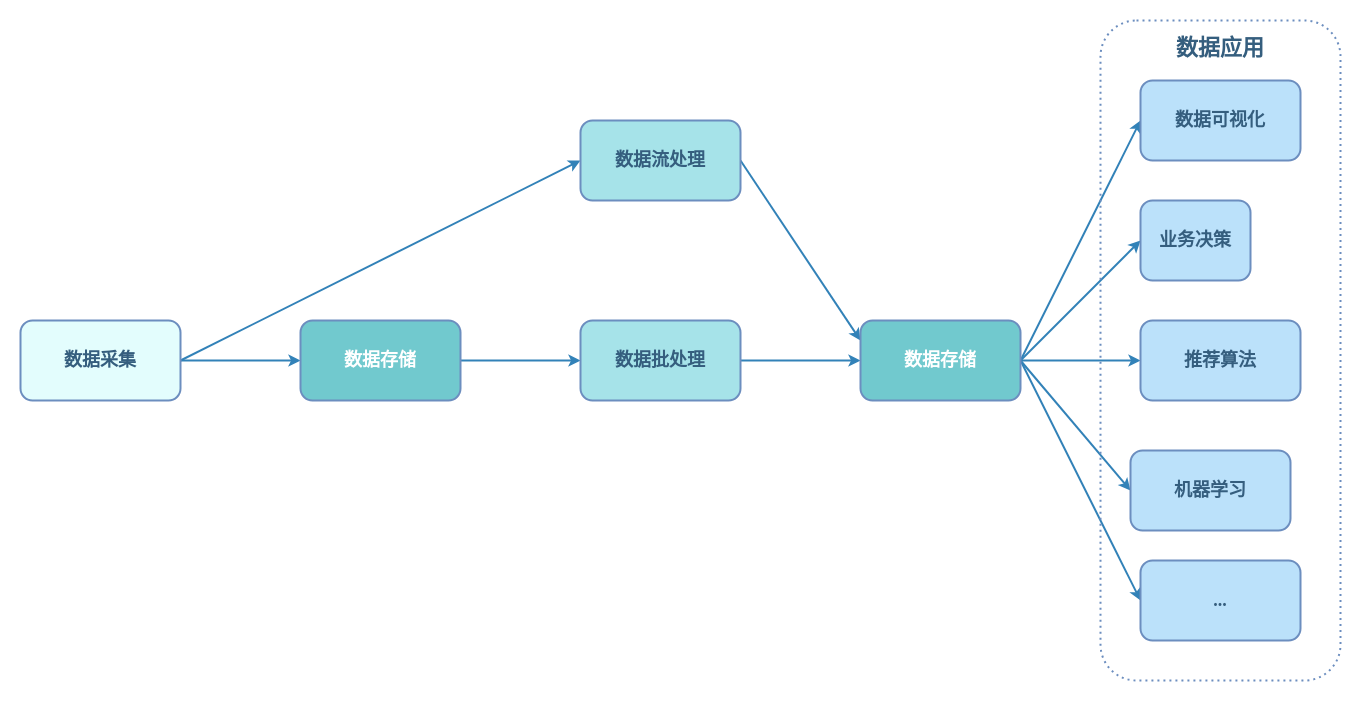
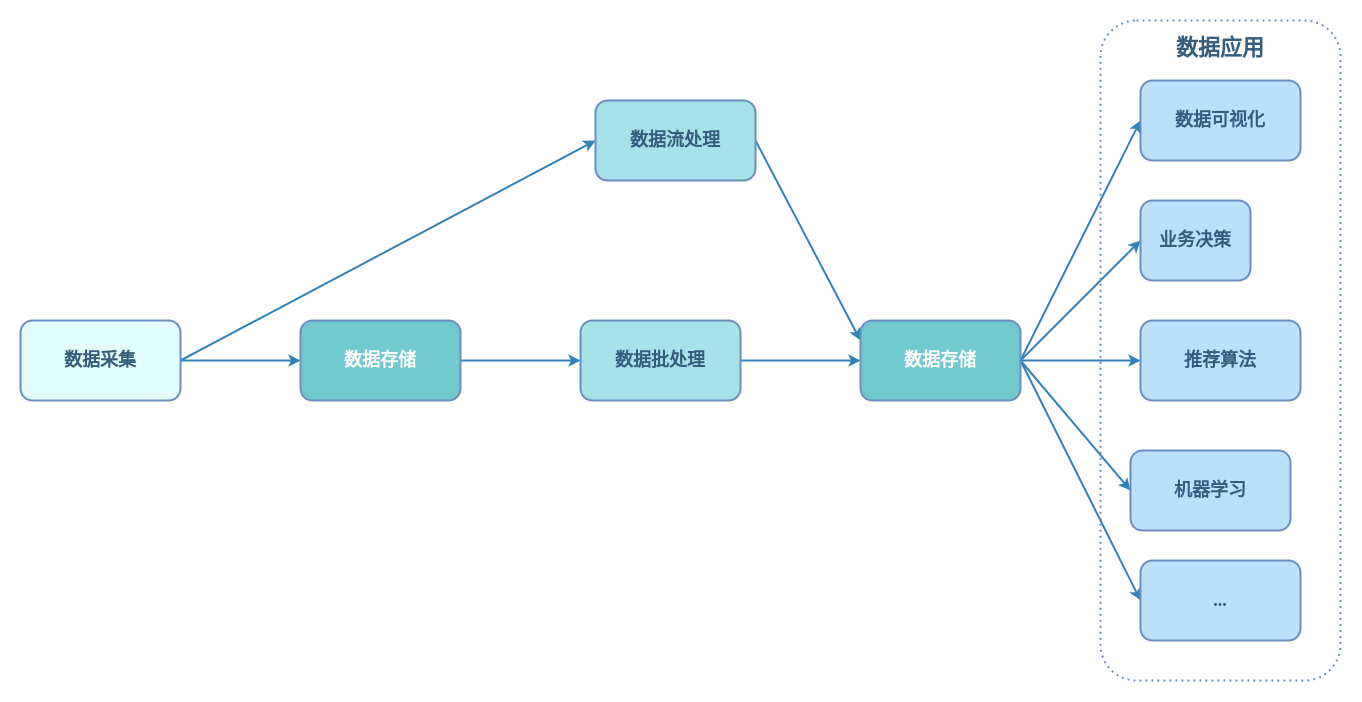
  <mxCell id="0" />
  <mxCell id="1" parent="0" />
  <mxCell id="2" style="shape=connector;rounded=1;orthogonalLoop=1;jettySize=auto;html=1;entryX=0;entryY=0.5;entryDx=0;entryDy=0;labelBackgroundColor=default;strokeColor=#3282B8;strokeWidth=2;align=center;verticalAlign=middle;fontFamily=Comic Sans MS;fontSize=20;fontColor=#FFFFFF;endArrow=classic;startSize=80;exitX=1;exitY=0.5;exitDx=0;exitDy=0;" edge="1" parent="1" source="4" target="6"><mxGeometry relative="1" as="geometry" /></mxCell>
  <mxCell id="3" style="shape=connector;rounded=1;orthogonalLoop=1;jettySize=auto;html=1;exitX=1;exitY=0.5;exitDx=0;exitDy=0;entryX=0;entryY=0.5;entryDx=0;entryDy=0;labelBackgroundColor=default;strokeColor=#3282B8;strokeWidth=2;align=center;verticalAlign=middle;fontFamily=Comic Sans MS;fontSize=20;fontColor=#FFFFFF;endArrow=classic;startSize=80;" edge="1" parent="1" source="4" target="10"><mxGeometry relative="1" as="geometry" /></mxCell>
  <mxCell id="4" value="数据采集" style="rounded=1;whiteSpace=wrap;html=1;shadow=0;align=center;verticalAlign=middle;fontFamily=Comic Sans MS;fontSize=18;fontColor=#355E7E;fillColor=#E3FDFD;strokeColor=#6C8EBF;strokeWidth=2;fontStyle=1;spacing=10;" vertex="1" parent="1"><mxGeometry x="20" y="320" width="160" height="80" as="geometry" /></mxCell>
  <mxCell id="5" style="edgeStyle=orthogonalEdgeStyle;shape=connector;rounded=1;orthogonalLoop=1;jettySize=auto;html=1;exitX=1;exitY=0.5;exitDx=0;exitDy=0;entryX=0;entryY=0.5;entryDx=0;entryDy=0;labelBackgroundColor=default;strokeColor=#3282B8;strokeWidth=2;align=center;verticalAlign=middle;fontFamily=Comic Sans MS;fontSize=20;fontColor=#FFFFFF;endArrow=classic;startSize=80;" edge="1" parent="1" source="6" target="8"><mxGeometry relative="1" as="geometry" /></mxCell>
  <mxCell id="6" value="数据存储" style="rounded=1;whiteSpace=wrap;html=1;shadow=0;align=center;verticalAlign=middle;fontFamily=Comic Sans MS;fontSize=18;fontColor=#FFFFFF;fillColor=#71C9CE;strokeColor=#6C8EBF;strokeWidth=2;fontStyle=1;spacing=10;" vertex="1" parent="1"><mxGeometry x="300" y="320" width="160" height="80" as="geometry" /></mxCell>
  <mxCell id="7" style="shape=connector;rounded=1;orthogonalLoop=1;jettySize=auto;html=1;entryX=0;entryY=0.5;entryDx=0;entryDy=0;labelBackgroundColor=default;strokeColor=#3282B8;strokeWidth=2;align=center;verticalAlign=middle;fontFamily=Comic Sans MS;fontSize=20;fontColor=#FFFFFF;endArrow=classic;startSize=80;exitX=1;exitY=0.5;exitDx=0;exitDy=0;" edge="1" parent="1" source="8" target="16"><mxGeometry relative="1" as="geometry" /></mxCell>
  <mxCell id="8" value="数据批处理" style="rounded=1;whiteSpace=wrap;html=1;shadow=0;align=center;verticalAlign=middle;fontFamily=Comic Sans MS;fontSize=18;fontColor=#355E7E;fillColor=#A6E3E9;strokeColor=#6C8EBF;strokeWidth=2;fontStyle=1;spacing=10;" vertex="1" parent="1"><mxGeometry x="580" y="320" width="160" height="80" as="geometry" /></mxCell>
  <mxCell id="9" style="shape=connector;rounded=1;orthogonalLoop=1;jettySize=auto;html=1;entryX=0;entryY=0.25;entryDx=0;entryDy=0;labelBackgroundColor=default;strokeColor=#3282B8;strokeWidth=2;align=center;verticalAlign=middle;fontFamily=Comic Sans MS;fontSize=20;fontColor=#FFFFFF;endArrow=classic;startSize=80;exitX=1;exitY=0.5;exitDx=0;exitDy=0;" edge="1" parent="1" source="10" target="16"><mxGeometry relative="1" as="geometry"><mxPoint x="740" y="240" as="sourcePoint" /></mxGeometry></mxCell>
- <mxCell id="10" value="数据流处理" style="rounded=1;whiteSpace=wrap;html=1;shadow=0;align=center;verticalAlign=middle;fontFamily=Comic Sans MS;fontSize=18;fontColor=#355E7E;fillColor=#A6E3E9;strokeColor=#6C8EBF;strokeWidth=2;fontStyle=1;spacing=10;" vertex="1" parent="1"><mxGeometry x="580" y="120" width="160" height="80" as="geometry" /></mxCell>
+ <mxCell id="10" value="数据流处理" style="rounded=1;whiteSpace=wrap;html=1;shadow=0;align=center;verticalAlign=middle;fontFamily=Comic Sans MS;fontSize=18;fontColor=#355E7E;fillColor=#A6E3E9;strokeColor=#6C8EBF;strokeWidth=2;fontStyle=1;spacing=10;" vertex="1" parent="1"><mxGeometry x="595" y="100" width="160" height="80" as="geometry" /></mxCell>
  <mxCell id="11" style="shape=connector;rounded=1;orthogonalLoop=1;jettySize=auto;html=1;exitX=1;exitY=0.5;exitDx=0;exitDy=0;labelBackgroundColor=default;strokeColor=#3282B8;strokeWidth=2;align=center;verticalAlign=middle;fontFamily=Comic Sans MS;fontSize=20;fontColor=#FFFFFF;endArrow=classic;startSize=80;entryX=0;entryY=0.5;entryDx=0;entryDy=0;" edge="1" parent="1" source="16" target="18"><mxGeometry relative="1" as="geometry" /></mxCell>
  <mxCell id="12" style="edgeStyle=none;shape=connector;rounded=1;orthogonalLoop=1;jettySize=auto;html=1;entryX=0;entryY=0.5;entryDx=0;entryDy=0;labelBackgroundColor=default;strokeColor=#3282B8;strokeWidth=2;align=center;verticalAlign=middle;fontFamily=Comic Sans MS;fontSize=20;fontColor=#FFFFFF;endArrow=classic;startSize=80;exitX=1;exitY=0.5;exitDx=0;exitDy=0;" edge="1" parent="1" source="16" target="19"><mxGeometry relative="1" as="geometry" /></mxCell>
  <mxCell id="13" style="edgeStyle=none;shape=connector;rounded=1;orthogonalLoop=1;jettySize=auto;html=1;entryX=0;entryY=0.5;entryDx=0;entryDy=0;labelBackgroundColor=default;strokeColor=#3282B8;strokeWidth=2;align=center;verticalAlign=middle;fontFamily=Comic Sans MS;fontSize=20;fontColor=#FFFFFF;endArrow=classic;startSize=80;exitX=1;exitY=0.5;exitDx=0;exitDy=0;" edge="1" parent="1" source="16" target="20"><mxGeometry relative="1" as="geometry" /></mxCell>
  <mxCell id="14" style="edgeStyle=none;shape=connector;rounded=1;orthogonalLoop=1;jettySize=auto;html=1;entryX=0;entryY=0.5;entryDx=0;entryDy=0;labelBackgroundColor=default;strokeColor=#3282B8;strokeWidth=2;align=center;verticalAlign=middle;fontFamily=Comic Sans MS;fontSize=20;fontColor=#FFFFFF;endArrow=classic;startSize=80;exitX=1;exitY=0.5;exitDx=0;exitDy=0;" edge="1" parent="1" source="16" target="17"><mxGeometry relative="1" as="geometry" /></mxCell>
  <mxCell id="15" style="edgeStyle=none;shape=connector;rounded=1;orthogonalLoop=1;jettySize=auto;html=1;exitX=1;exitY=0.5;exitDx=0;exitDy=0;entryX=0;entryY=0.5;entryDx=0;entryDy=0;labelBackgroundColor=default;strokeColor=#3282B8;strokeWidth=2;align=center;verticalAlign=middle;fontFamily=Comic Sans MS;fontSize=20;fontColor=#FFFFFF;endArrow=classic;startSize=80;" edge="1" parent="1" source="16" target="21"><mxGeometry relative="1" as="geometry" /></mxCell>
  <mxCell id="16" value="数据存储" style="rounded=1;whiteSpace=wrap;html=1;shadow=0;align=center;verticalAlign=middle;fontFamily=Comic Sans MS;fontSize=18;fontColor=#FFFFFF;fillColor=#71C9CE;strokeColor=#6C8EBF;strokeWidth=2;fontStyle=1;spacing=10;" vertex="1" parent="1"><mxGeometry x="860" y="320" width="160" height="80" as="geometry" /></mxCell>
  <mxCell id="17" value="数据可视化" style="rounded=1;whiteSpace=wrap;html=1;shadow=0;align=center;verticalAlign=middle;fontFamily=Comic Sans MS;fontSize=18;fontColor=#355E7E;fillColor=#BBE1FA;strokeColor=#6C8EBF;strokeWidth=2;fontStyle=1;spacing=10;" vertex="1" parent="1"><mxGeometry x="1140" y="80" width="160" height="80" as="geometry" /></mxCell>
  <mxCell id="18" value="业务决策" style="rounded=1;whiteSpace=wrap;html=1;shadow=0;align=center;verticalAlign=middle;fontFamily=Comic Sans MS;fontSize=18;fontColor=#355E7E;fillColor=#BBE1FA;strokeColor=#6C8EBF;strokeWidth=2;fontStyle=1;spacing=10;" vertex="1" parent="1"><mxGeometry x="1140" y="200" width="110" height="80" as="geometry" /></mxCell>
  <mxCell id="19" value="推荐算法" style="rounded=1;whiteSpace=wrap;html=1;shadow=0;align=center;verticalAlign=middle;fontFamily=Comic Sans MS;fontSize=18;fontColor=#355E7E;fillColor=#BBE1FA;strokeColor=#6C8EBF;strokeWidth=2;fontStyle=1;spacing=10;" vertex="1" parent="1"><mxGeometry x="1140" y="320" width="160" height="80" as="geometry" /></mxCell>
  <mxCell id="20" value="机器学习" style="rounded=1;whiteSpace=wrap;html=1;shadow=0;align=center;verticalAlign=middle;fontFamily=Comic Sans MS;fontSize=18;fontColor=#355E7E;fillColor=#BBE1FA;strokeColor=#6C8EBF;strokeWidth=2;fontStyle=1;spacing=10;" vertex="1" parent="1"><mxGeometry x="1130" y="450" width="160" height="80" as="geometry" /></mxCell>
  <mxCell id="21" value="..." style="rounded=1;whiteSpace=wrap;html=1;shadow=0;align=center;verticalAlign=middle;fontFamily=Comic Sans MS;fontSize=18;fontColor=#355E7E;fillColor=#BBE1FA;strokeColor=#6C8EBF;strokeWidth=2;fontStyle=1;spacing=10;" vertex="1" parent="1"><mxGeometry x="1140" y="560" width="160" height="80" as="geometry" /></mxCell>
  <mxCell id="22" value="数据应用" style="rounded=1;whiteSpace=wrap;html=1;shadow=0;align=center;verticalAlign=top;fontFamily=Comic Sans MS;fontSize=22;fontColor=#355E7E;fillColor=none;strokeColor=#6C8EBF;strokeWidth=2;fontStyle=1;spacing=10;dashed=1;dashPattern=1 2;" vertex="1" parent="1"><mxGeometry x="1100" y="20" width="240" height="660" as="geometry" /></mxCell>
